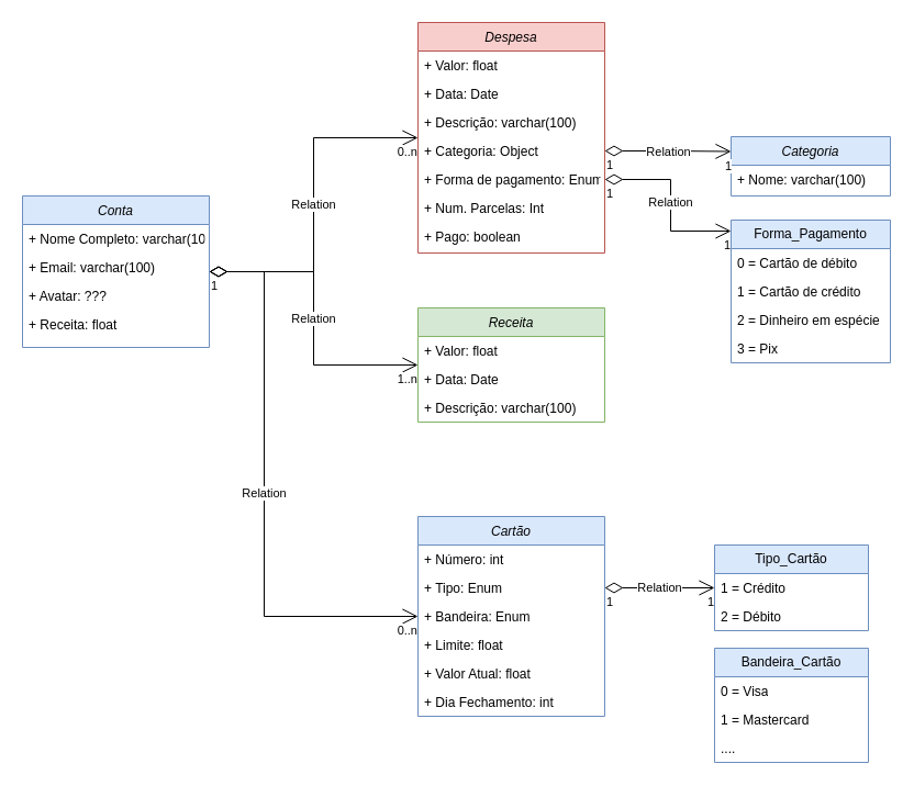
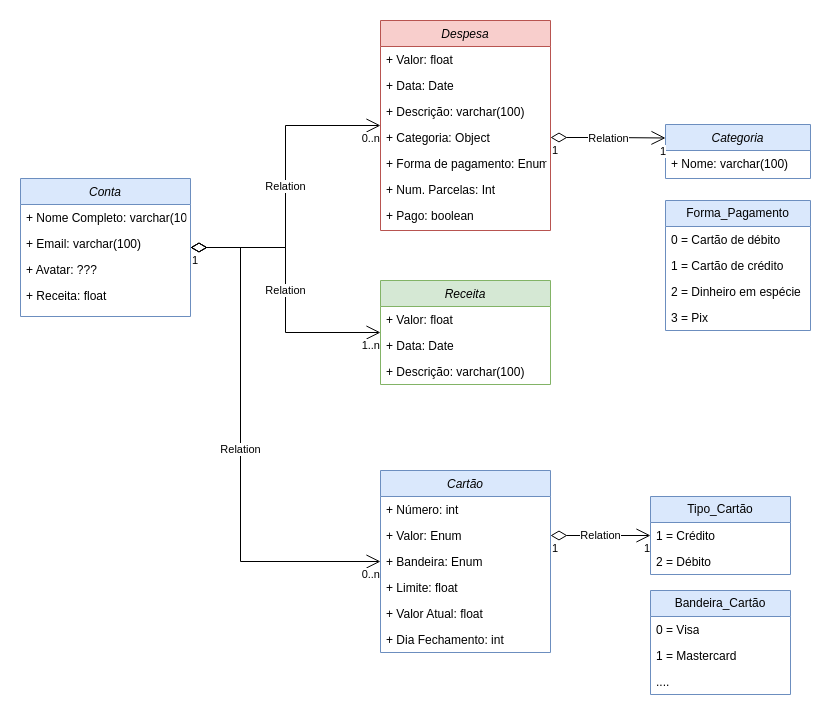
  <mxCell id="0" />
  <mxCell id="1" parent="0" />
  <mxCell id="2" value="Conta" style="swimlane;fontStyle=2;align=center;verticalAlign=top;childLayout=stackLayout;horizontal=1;startSize=26;horizontalStack=0;resizeParent=1;resizeLast=0;collapsible=1;marginBottom=0;rounded=0;shadow=0;strokeWidth=1;fillColor=#dae8fc;strokeColor=#6c8ebf;" vertex="1" parent="1"><mxGeometry x="20" y="178" width="170" height="138" as="geometry"><mxRectangle x="230" y="140" width="160" height="26" as="alternateBounds" /></mxGeometry></mxCell>
  <mxCell id="3" value="+ Nome Completo: varchar(100)" style="text;align=left;verticalAlign=top;spacingLeft=4;spacingRight=4;overflow=hidden;rotatable=0;points=[[0,0.5],[1,0.5]];portConstraint=eastwest;" vertex="1" parent="2"><mxGeometry y="26" width="170" height="26" as="geometry" /></mxCell>
  <mxCell id="4" value="+ Email: varchar(100)" style="text;align=left;verticalAlign=top;spacingLeft=4;spacingRight=4;overflow=hidden;rotatable=0;points=[[0,0.5],[1,0.5]];portConstraint=eastwest;rounded=0;shadow=0;html=0;" vertex="1" parent="2"><mxGeometry y="52" width="170" height="26" as="geometry" /></mxCell>
  <mxCell id="5" value="+ Avatar: ???" style="text;align=left;verticalAlign=top;spacingLeft=4;spacingRight=4;overflow=hidden;rotatable=0;points=[[0,0.5],[1,0.5]];portConstraint=eastwest;rounded=0;shadow=0;html=0;" vertex="1" parent="2"><mxGeometry y="78" width="170" height="26" as="geometry" /></mxCell>
  <mxCell id="6" value="+ Receita: float" style="text;align=left;verticalAlign=top;spacingLeft=4;spacingRight=4;overflow=hidden;rotatable=0;points=[[0,0.5],[1,0.5]];portConstraint=eastwest;" vertex="1" parent="2"><mxGeometry y="104" width="170" height="26" as="geometry" /></mxCell>
  <mxCell id="7" value="Despesa" style="swimlane;fontStyle=2;align=center;verticalAlign=top;childLayout=stackLayout;horizontal=1;startSize=26;horizontalStack=0;resizeParent=1;resizeLast=0;collapsible=1;marginBottom=0;rounded=0;shadow=0;strokeWidth=1;fillColor=#f8cecc;strokeColor=#b85450;" vertex="1" parent="1"><mxGeometry x="380" y="20" width="170" height="210" as="geometry"><mxRectangle x="230" y="140" width="160" height="26" as="alternateBounds" /></mxGeometry></mxCell>
  <mxCell id="8" value="+ Valor: float" style="text;align=left;verticalAlign=top;spacingLeft=4;spacingRight=4;overflow=hidden;rotatable=0;points=[[0,0.5],[1,0.5]];portConstraint=eastwest;rounded=0;shadow=0;html=0;" vertex="1" parent="7"><mxGeometry y="26" width="170" height="26" as="geometry" /></mxCell>
  <mxCell id="9" value="+ Data: Date" style="text;align=left;verticalAlign=top;spacingLeft=4;spacingRight=4;overflow=hidden;rotatable=0;points=[[0,0.5],[1,0.5]];portConstraint=eastwest;rounded=0;shadow=0;html=0;" vertex="1" parent="7"><mxGeometry y="52" width="170" height="26" as="geometry" /></mxCell>
  <mxCell id="10" value="+ Descrição: varchar(100)" style="text;align=left;verticalAlign=top;spacingLeft=4;spacingRight=4;overflow=hidden;rotatable=0;points=[[0,0.5],[1,0.5]];portConstraint=eastwest;rounded=0;shadow=0;html=0;" vertex="1" parent="7"><mxGeometry y="78" width="170" height="26" as="geometry" /></mxCell>
  <mxCell id="11" value="+ Categoria: Object" style="text;align=left;verticalAlign=top;spacingLeft=4;spacingRight=4;overflow=hidden;rotatable=0;points=[[0,0.5],[1,0.5]];portConstraint=eastwest;rounded=0;shadow=0;html=0;" vertex="1" parent="7"><mxGeometry y="104" width="170" height="26" as="geometry" /></mxCell>
  <mxCell id="12" value="+ Forma de pagamento: Enum" style="text;align=left;verticalAlign=top;spacingLeft=4;spacingRight=4;overflow=hidden;rotatable=0;points=[[0,0.5],[1,0.5]];portConstraint=eastwest;rounded=0;shadow=0;html=0;" vertex="1" parent="7"><mxGeometry y="130" width="170" height="26" as="geometry" /></mxCell>
  <mxCell id="13" value="+ Num. Parcelas: Int" style="text;align=left;verticalAlign=top;spacingLeft=4;spacingRight=4;overflow=hidden;rotatable=0;points=[[0,0.5],[1,0.5]];portConstraint=eastwest;rounded=0;shadow=0;html=0;" vertex="1" parent="7"><mxGeometry y="156" width="170" height="26" as="geometry" /></mxCell>
  <mxCell id="14" value="+ Pago: boolean" style="text;align=left;verticalAlign=top;spacingLeft=4;spacingRight=4;overflow=hidden;rotatable=0;points=[[0,0.5],[1,0.5]];portConstraint=eastwest;rounded=0;shadow=0;html=0;" vertex="1" parent="7"><mxGeometry y="182" width="170" height="26" as="geometry" /></mxCell>
  <mxCell id="15" value="Categoria" style="swimlane;fontStyle=2;align=center;verticalAlign=top;childLayout=stackLayout;horizontal=1;startSize=26;horizontalStack=0;resizeParent=1;resizeLast=0;collapsible=1;marginBottom=0;rounded=0;shadow=0;strokeWidth=1;fillColor=#dae8fc;strokeColor=#6c8ebf;" vertex="1" parent="1"><mxGeometry x="665" y="124" width="145" height="54" as="geometry"><mxRectangle x="230" y="140" width="160" height="26" as="alternateBounds" /></mxGeometry></mxCell>
  <mxCell id="16" value="+ Nome: varchar(100)" style="text;align=left;verticalAlign=top;spacingLeft=4;spacingRight=4;overflow=hidden;rotatable=0;points=[[0,0.5],[1,0.5]];portConstraint=eastwest;" vertex="1" parent="15"><mxGeometry y="26" width="145" height="26" as="geometry" /></mxCell>
  <mxCell id="17" value="Cartão" style="swimlane;fontStyle=2;align=center;verticalAlign=top;childLayout=stackLayout;horizontal=1;startSize=26;horizontalStack=0;resizeParent=1;resizeLast=0;collapsible=1;marginBottom=0;rounded=0;shadow=0;strokeWidth=1;fillColor=#dae8fc;strokeColor=#6c8ebf;" vertex="1" parent="1"><mxGeometry x="380" y="470" width="170" height="182" as="geometry"><mxRectangle x="230" y="140" width="160" height="26" as="alternateBounds" /></mxGeometry></mxCell>
  <mxCell id="18" value="+ Número: int" style="text;align=left;verticalAlign=top;spacingLeft=4;spacingRight=4;overflow=hidden;rotatable=0;points=[[0,0.5],[1,0.5]];portConstraint=eastwest;" vertex="1" parent="17"><mxGeometry y="26" width="170" height="26" as="geometry" /></mxCell>
- <mxCell id="19" value="+ Tipo: Enum" style="text;align=left;verticalAlign=top;spacingLeft=4;spacingRight=4;overflow=hidden;rotatable=0;points=[[0,0.5],[1,0.5]];portConstraint=eastwest;rounded=0;shadow=0;html=0;" vertex="1" parent="17"><mxGeometry y="52" width="170" height="26" as="geometry" /></mxCell>
+ <mxCell id="19" value="+ Valor: Enum" style="text;align=left;verticalAlign=top;spacingLeft=4;spacingRight=4;overflow=hidden;rotatable=0;points=[[0,0.5],[1,0.5]];portConstraint=eastwest;rounded=0;shadow=0;html=0;" vertex="1" parent="17"><mxGeometry y="52" width="170" height="26" as="geometry" /></mxCell>
  <mxCell id="20" value="+ Bandeira: Enum" style="text;align=left;verticalAlign=top;spacingLeft=4;spacingRight=4;overflow=hidden;rotatable=0;points=[[0,0.5],[1,0.5]];portConstraint=eastwest;rounded=0;shadow=0;html=0;" vertex="1" parent="17"><mxGeometry y="78" width="170" height="26" as="geometry" /></mxCell>
  <mxCell id="21" value="+ Limite: float" style="text;align=left;verticalAlign=top;spacingLeft=4;spacingRight=4;overflow=hidden;rotatable=0;points=[[0,0.5],[1,0.5]];portConstraint=eastwest;rounded=0;shadow=0;html=0;" vertex="1" parent="17"><mxGeometry y="104" width="170" height="26" as="geometry" /></mxCell>
  <mxCell id="22" value="+ Valor Atual: float" style="text;align=left;verticalAlign=top;spacingLeft=4;spacingRight=4;overflow=hidden;rotatable=0;points=[[0,0.5],[1,0.5]];portConstraint=eastwest;rounded=0;shadow=0;html=0;" vertex="1" parent="17"><mxGeometry y="130" width="170" height="26" as="geometry" /></mxCell>
  <mxCell id="23" value="+ Dia Fechamento: int" style="text;align=left;verticalAlign=top;spacingLeft=4;spacingRight=4;overflow=hidden;rotatable=0;points=[[0,0.5],[1,0.5]];portConstraint=eastwest;rounded=0;shadow=0;html=0;" vertex="1" parent="17"><mxGeometry y="156" width="170" height="26" as="geometry" /></mxCell>
  <mxCell id="24" value="Receita" style="swimlane;fontStyle=2;align=center;verticalAlign=top;childLayout=stackLayout;horizontal=1;startSize=26;horizontalStack=0;resizeParent=1;resizeLast=0;collapsible=1;marginBottom=0;rounded=0;shadow=0;strokeWidth=1;fillColor=#d5e8d4;strokeColor=#82b366;" vertex="1" parent="1"><mxGeometry x="380" y="280" width="170" height="104" as="geometry"><mxRectangle x="230" y="140" width="160" height="26" as="alternateBounds" /></mxGeometry></mxCell>
  <mxCell id="25" value="+ Valor: float" style="text;align=left;verticalAlign=top;spacingLeft=4;spacingRight=4;overflow=hidden;rotatable=0;points=[[0,0.5],[1,0.5]];portConstraint=eastwest;rounded=0;shadow=0;html=0;" vertex="1" parent="24"><mxGeometry y="26" width="170" height="26" as="geometry" /></mxCell>
  <mxCell id="26" value="+ Data: Date" style="text;align=left;verticalAlign=top;spacingLeft=4;spacingRight=4;overflow=hidden;rotatable=0;points=[[0,0.5],[1,0.5]];portConstraint=eastwest;rounded=0;shadow=0;html=0;" vertex="1" parent="24"><mxGeometry y="52" width="170" height="26" as="geometry" /></mxCell>
  <mxCell id="27" value="+ Descrição: varchar(100)" style="text;align=left;verticalAlign=top;spacingLeft=4;spacingRight=4;overflow=hidden;rotatable=0;points=[[0,0.5],[1,0.5]];portConstraint=eastwest;rounded=0;shadow=0;html=0;" vertex="1" parent="24"><mxGeometry y="78" width="170" height="26" as="geometry" /></mxCell>
  <mxCell id="28" value="Relation" style="endArrow=open;html=1;endSize=12;startArrow=diamondThin;startSize=14;startFill=0;edgeStyle=orthogonalEdgeStyle;rounded=0;entryX=0;entryY=0.25;entryDx=0;entryDy=0;" edge="1" parent="1" source="11" target="15"><mxGeometry relative="1" as="geometry"><mxPoint x="810" y="580" as="sourcePoint" /><mxPoint x="970" y="580" as="targetPoint" /></mxGeometry></mxCell>
  <mxCell id="29" value="1" style="edgeLabel;resizable=0;html=1;align=left;verticalAlign=top;" connectable="0" vertex="1" parent="28"><mxGeometry x="-1" relative="1" as="geometry" /></mxCell>
  <mxCell id="30" value="1" style="edgeLabel;resizable=0;html=1;align=right;verticalAlign=top;" connectable="0" vertex="1" parent="28"><mxGeometry x="1" relative="1" as="geometry" /></mxCell>
  <mxCell id="31" value="Relation" style="endArrow=open;html=1;endSize=12;startArrow=diamondThin;startSize=14;startFill=0;edgeStyle=orthogonalEdgeStyle;rounded=0;" edge="1" parent="1" source="2" target="7"><mxGeometry relative="1" as="geometry"><mxPoint x="540" y="370" as="sourcePoint" /><mxPoint x="700" y="370" as="targetPoint" /></mxGeometry></mxCell>
  <mxCell id="32" value="1" style="edgeLabel;resizable=0;html=1;align=left;verticalAlign=top;" connectable="0" vertex="1" parent="31"><mxGeometry x="-1" relative="1" as="geometry" /></mxCell>
  <mxCell id="33" value="0..n" style="edgeLabel;resizable=0;html=1;align=right;verticalAlign=top;" connectable="0" vertex="1" parent="31"><mxGeometry x="1" relative="1" as="geometry" /></mxCell>
  <mxCell id="34" value="Relation" style="endArrow=open;html=1;endSize=12;startArrow=diamondThin;startSize=14;startFill=0;edgeStyle=orthogonalEdgeStyle;rounded=0;" edge="1" parent="1" source="2" target="24"><mxGeometry relative="1" as="geometry"><mxPoint x="200" y="257" as="sourcePoint" /><mxPoint x="390" y="135" as="targetPoint" /></mxGeometry></mxCell>
  <mxCell id="35" value="1" style="edgeLabel;resizable=0;html=1;align=left;verticalAlign=top;" connectable="0" vertex="1" parent="34"><mxGeometry x="-1" relative="1" as="geometry" /></mxCell>
  <mxCell id="36" value="1..n" style="edgeLabel;resizable=0;html=1;align=right;verticalAlign=top;" connectable="0" vertex="1" parent="34"><mxGeometry x="1" relative="1" as="geometry" /></mxCell>
  <mxCell id="37" value="Relation" style="endArrow=open;html=1;endSize=12;startArrow=diamondThin;startSize=14;startFill=0;edgeStyle=orthogonalEdgeStyle;rounded=0;" edge="1" parent="1" source="2" target="17"><mxGeometry relative="1" as="geometry"><mxPoint x="200" y="257" as="sourcePoint" /><mxPoint x="390" y="355" as="targetPoint" /><Array as="points"><mxPoint x="240" y="247" /><mxPoint x="240" y="561" /></Array></mxGeometry></mxCell>
  <mxCell id="38" value="1" style="edgeLabel;resizable=0;html=1;align=left;verticalAlign=top;" connectable="0" vertex="1" parent="37"><mxGeometry x="-1" relative="1" as="geometry" /></mxCell>
  <mxCell id="39" value="0..n" style="edgeLabel;resizable=0;html=1;align=right;verticalAlign=top;" connectable="0" vertex="1" parent="37"><mxGeometry x="1" relative="1" as="geometry" /></mxCell>
  <mxCell id="40" value="Tipo_Cartão" style="swimlane;fontStyle=0;childLayout=stackLayout;horizontal=1;startSize=26;fillColor=#dae8fc;horizontalStack=0;resizeParent=1;resizeParentMax=0;resizeLast=0;collapsible=1;marginBottom=0;whiteSpace=wrap;html=1;strokeColor=#6c8ebf;" vertex="1" parent="1"><mxGeometry x="650" y="496" width="140" height="78" as="geometry" /></mxCell>
  <mxCell id="41" value="1 = Crédito" style="text;strokeColor=none;fillColor=none;align=left;verticalAlign=top;spacingLeft=4;spacingRight=4;overflow=hidden;rotatable=0;points=[[0,0.5],[1,0.5]];portConstraint=eastwest;whiteSpace=wrap;html=1;" vertex="1" parent="40"><mxGeometry y="26" width="140" height="26" as="geometry" /></mxCell>
  <mxCell id="42" value="2 = Débito" style="text;strokeColor=none;fillColor=none;align=left;verticalAlign=top;spacingLeft=4;spacingRight=4;overflow=hidden;rotatable=0;points=[[0,0.5],[1,0.5]];portConstraint=eastwest;whiteSpace=wrap;html=1;" vertex="1" parent="40"><mxGeometry y="52" width="140" height="26" as="geometry" /></mxCell>
  <mxCell id="43" value="Relation" style="endArrow=open;html=1;endSize=12;startArrow=diamondThin;startSize=14;startFill=0;edgeStyle=orthogonalEdgeStyle;rounded=0;exitX=1;exitY=0.5;exitDx=0;exitDy=0;" edge="1" parent="1" source="19" target="40"><mxGeometry relative="1" as="geometry"><mxPoint x="200" y="257" as="sourcePoint" /><mxPoint x="390" y="571" as="targetPoint" /><Array as="points" /></mxGeometry></mxCell>
  <mxCell id="44" value="1" style="edgeLabel;resizable=0;html=1;align=left;verticalAlign=top;" connectable="0" vertex="1" parent="43"><mxGeometry x="-1" relative="1" as="geometry" /></mxCell>
  <mxCell id="45" value="1" style="edgeLabel;resizable=0;html=1;align=right;verticalAlign=top;" connectable="0" vertex="1" parent="43"><mxGeometry x="1" relative="1" as="geometry" /></mxCell>
  <mxCell id="46" value="Forma_Pagamento" style="swimlane;fontStyle=0;childLayout=stackLayout;horizontal=1;startSize=26;fillColor=#dae8fc;horizontalStack=0;resizeParent=1;resizeParentMax=0;resizeLast=0;collapsible=1;marginBottom=0;whiteSpace=wrap;html=1;strokeColor=#6c8ebf;" vertex="1" parent="1"><mxGeometry x="665" y="200" width="145" height="130" as="geometry"><mxRectangle x="-175" y="260" width="140" height="30" as="alternateBounds" /></mxGeometry></mxCell>
  <mxCell id="47" value="0 = Cartão de débito" style="text;strokeColor=none;fillColor=none;align=left;verticalAlign=top;spacingLeft=4;spacingRight=4;overflow=hidden;rotatable=0;points=[[0,0.5],[1,0.5]];portConstraint=eastwest;whiteSpace=wrap;html=1;" vertex="1" parent="46"><mxGeometry y="26" width="145" height="26" as="geometry" /></mxCell>
  <mxCell id="48" value="1 = Cartão de crédito" style="text;strokeColor=none;fillColor=none;align=left;verticalAlign=top;spacingLeft=4;spacingRight=4;overflow=hidden;rotatable=0;points=[[0,0.5],[1,0.5]];portConstraint=eastwest;whiteSpace=wrap;html=1;" vertex="1" parent="46"><mxGeometry y="52" width="145" height="26" as="geometry" /></mxCell>
  <mxCell id="49" value="2 = Dinheiro em espécie" style="text;strokeColor=none;fillColor=none;align=left;verticalAlign=top;spacingLeft=4;spacingRight=4;overflow=hidden;rotatable=0;points=[[0,0.5],[1,0.5]];portConstraint=eastwest;whiteSpace=wrap;html=1;" vertex="1" parent="46"><mxGeometry y="78" width="145" height="26" as="geometry" /></mxCell>
  <mxCell id="50" value="3 = Pix" style="text;strokeColor=none;fillColor=none;align=left;verticalAlign=top;spacingLeft=4;spacingRight=4;overflow=hidden;rotatable=0;points=[[0,0.5],[1,0.5]];portConstraint=eastwest;whiteSpace=wrap;html=1;" vertex="1" parent="46"><mxGeometry y="104" width="145" height="26" as="geometry" /></mxCell>
  <mxCell id="51" value="Bandeira_Cartão" style="swimlane;fontStyle=0;childLayout=stackLayout;horizontal=1;startSize=26;fillColor=#dae8fc;horizontalStack=0;resizeParent=1;resizeParentMax=0;resizeLast=0;collapsible=1;marginBottom=0;whiteSpace=wrap;html=1;strokeColor=#6c8ebf;" vertex="1" parent="1"><mxGeometry x="650" y="590" width="140" height="104" as="geometry" /></mxCell>
  <mxCell id="52" value="0 = Visa" style="text;strokeColor=none;fillColor=none;align=left;verticalAlign=top;spacingLeft=4;spacingRight=4;overflow=hidden;rotatable=0;points=[[0,0.5],[1,0.5]];portConstraint=eastwest;whiteSpace=wrap;html=1;" vertex="1" parent="51"><mxGeometry y="26" width="140" height="26" as="geometry" /></mxCell>
  <mxCell id="53" value="1 = Mastercard" style="text;strokeColor=none;fillColor=none;align=left;verticalAlign=top;spacingLeft=4;spacingRight=4;overflow=hidden;rotatable=0;points=[[0,0.5],[1,0.5]];portConstraint=eastwest;whiteSpace=wrap;html=1;" vertex="1" parent="51"><mxGeometry y="52" width="140" height="26" as="geometry" /></mxCell>
  <mxCell id="54" value="...." style="text;strokeColor=none;fillColor=none;align=left;verticalAlign=top;spacingLeft=4;spacingRight=4;overflow=hidden;rotatable=0;points=[[0,0.5],[1,0.5]];portConstraint=eastwest;whiteSpace=wrap;html=1;" vertex="1" parent="51"><mxGeometry y="78" width="140" height="26" as="geometry" /></mxCell>
- <mxCell id="55" value="Relation" style="endArrow=open;html=1;endSize=12;startArrow=diamondThin;startSize=14;startFill=0;edgeStyle=orthogonalEdgeStyle;rounded=0;exitX=1;exitY=0.5;exitDx=0;exitDy=0;" edge="1" parent="1" source="12" target="46"><mxGeometry relative="1" as="geometry"><mxPoint x="560" y="147" as="sourcePoint" /><mxPoint x="675" y="148" as="targetPoint" /><Array as="points"><mxPoint x="610" y="163" /><mxPoint x="610" y="210" /></Array></mxGeometry></mxCell>
- <mxCell id="56" value="1" style="edgeLabel;resizable=0;html=1;align=left;verticalAlign=top;" connectable="0" vertex="1" parent="55"><mxGeometry x="-1" relative="1" as="geometry" /></mxCell>
- <mxCell id="57" value="1" style="edgeLabel;resizable=0;html=1;align=right;verticalAlign=top;" connectable="0" vertex="1" parent="55"><mxGeometry x="1" relative="1" as="geometry" /></mxCell>
